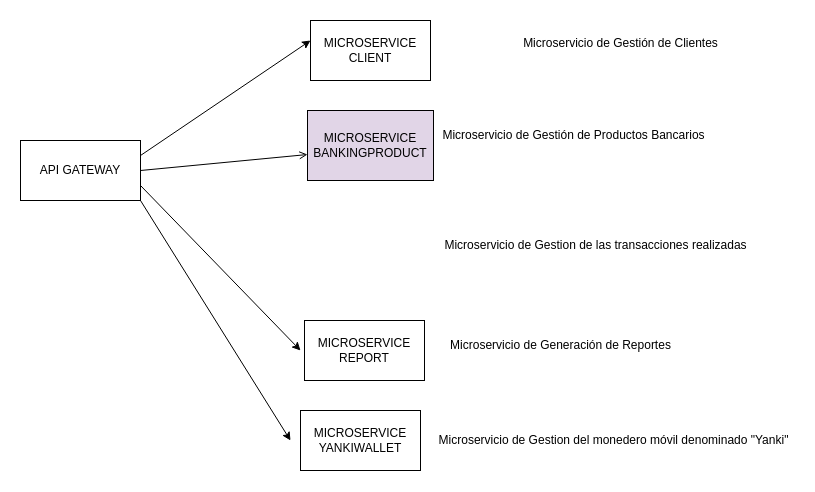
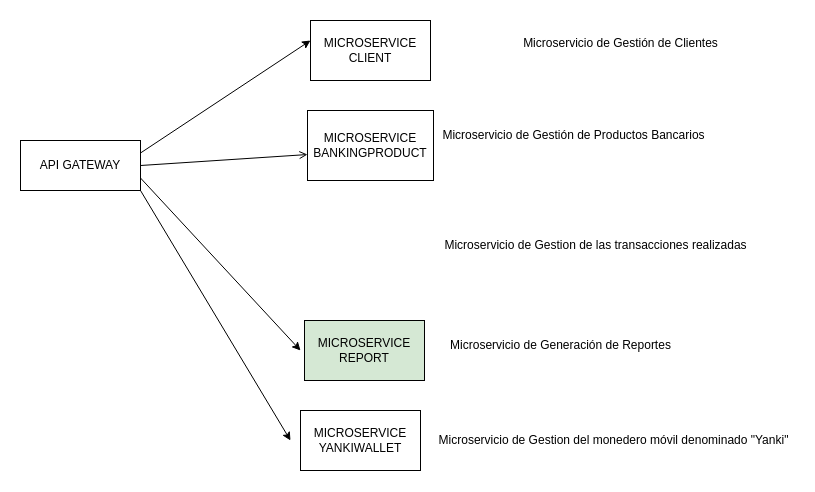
  <mxCell id="0" />
  <mxCell id="1" parent="0" />
- <mxCell id="2" value="API GATEWAY" style="rounded=0;whiteSpace=wrap;html=1;" vertex="1" parent="1"><mxGeometry x="20" y="140" width="120" height="60" as="geometry" /></mxCell>
+ <mxCell id="2" value="API GATEWAY" style="rounded=0;whiteSpace=wrap;html=1;" vertex="1" parent="1"><mxGeometry x="20" y="140" width="120" height="50" as="geometry" /></mxCell>
  <mxCell id="3" value="MICROSERVICE CLIENT" style="whiteSpace=wrap;html=1;rounded=0;" vertex="1" parent="1"><mxGeometry x="310" y="20" width="120" height="60" as="geometry" /></mxCell>
- <mxCell id="4" value="MICROSERVICE BANKINGPRODUCT" style="whiteSpace=wrap;html=1;rounded=0;fillColor=#e1d5e7;" vertex="1" parent="1"><mxGeometry x="307" y="110" width="126" height="70" as="geometry" /></mxCell>
+ <mxCell id="4" value="MICROSERVICE BANKINGPRODUCT" style="whiteSpace=wrap;html=1;rounded=0;" vertex="1" parent="1"><mxGeometry x="307" y="110" width="126" height="70" as="geometry" /></mxCell>
  <mxCell id="5" value="" style="endArrow=classic;html=1;rounded=0;exitX=1;exitY=0.25;exitDx=0;exitDy=0;" edge="1" parent="1" source="2"><mxGeometry width="50" height="50" relative="1" as="geometry"><mxPoint x="260" y="90" as="sourcePoint" /><mxPoint x="310" y="40" as="targetPoint" /></mxGeometry></mxCell>
  <mxCell id="6" value="" style="endArrow=open;html=1;rounded=0;exitX=1;exitY=0.5;exitDx=0;exitDy=0;entryX=0;entryY=0.629;entryDx=0;entryDy=0;entryPerimeter=0;" edge="1" parent="1" source="2" target="4"><mxGeometry width="50" height="50" relative="1" as="geometry"><mxPoint x="280" y="240" as="sourcePoint" /><mxPoint x="300" y="170" as="targetPoint" /></mxGeometry></mxCell>
- <mxCell id="7" value="MICROSERVICE REPORT" style="rounded=0;whiteSpace=wrap;html=1;" vertex="1" parent="1"><mxGeometry x="304" y="320" width="120" height="60" as="geometry" /></mxCell>
+ <mxCell id="7" value="MICROSERVICE REPORT" style="rounded=0;whiteSpace=wrap;html=1;fillColor=#d5e8d4;" vertex="1" parent="1"><mxGeometry x="304" y="320" width="120" height="60" as="geometry" /></mxCell>
  <mxCell id="8" value="" style="endArrow=classic;html=1;rounded=0;exitX=1;exitY=0.75;exitDx=0;exitDy=0;" edge="1" parent="1" source="2"><mxGeometry width="50" height="50" relative="1" as="geometry"><mxPoint x="280" y="240" as="sourcePoint" /><mxPoint x="300" y="350" as="targetPoint" /></mxGeometry></mxCell>
  <mxCell id="9" value="Microservicio de Gestión de Clientes" style="text;html=1;align=center;verticalAlign=middle;resizable=0;points=[];autosize=1;strokeColor=none;fillColor=none;" vertex="1" parent="1"><mxGeometry x="515" y="28" width="210" height="30" as="geometry" /></mxCell>
  <mxCell id="10" value="Microservicio de Gestión de Productos Bancarios" style="text;html=1;align=center;verticalAlign=middle;resizable=0;points=[];autosize=1;strokeColor=none;fillColor=none;" vertex="1" parent="1"><mxGeometry x="433" y="120" width="280" height="30" as="geometry" /></mxCell>
  <mxCell id="11" value="Microservicio de Generación de Reportes" style="text;html=1;align=center;verticalAlign=middle;resizable=0;points=[];autosize=1;strokeColor=none;fillColor=none;" vertex="1" parent="1"><mxGeometry x="440" y="330" width="240" height="30" as="geometry" /></mxCell>
  <mxCell id="12" value="" style="endArrow=classic;html=1;rounded=0;exitX=1;exitY=1;exitDx=0;exitDy=0;" edge="1" parent="1" source="2"><mxGeometry width="50" height="50" relative="1" as="geometry"><mxPoint x="260" y="350" as="sourcePoint" /><mxPoint x="290" y="440" as="targetPoint" /></mxGeometry></mxCell>
  <mxCell id="13" value="&lt;div&gt;MICROSERVICE&lt;/div&gt;&lt;div&gt;YANKIWALLET&lt;br&gt;&lt;/div&gt;" style="rounded=0;whiteSpace=wrap;html=1;" vertex="1" parent="1"><mxGeometry x="300" y="410" width="120" height="60" as="geometry" /></mxCell>
  <mxCell id="14" value="Microservicio de Gestion de las transacciones realizadas " style="text;html=1;align=center;verticalAlign=middle;resizable=0;points=[];autosize=1;strokeColor=none;fillColor=none;" vertex="1" parent="1"><mxGeometry x="435" y="230" width="320" height="30" as="geometry" /></mxCell>
  <mxCell id="15" value="Microservicio de Gestion del monedero móvil denominado &quot;Yanki&quot;" style="text;html=1;align=center;verticalAlign=middle;resizable=0;points=[];autosize=1;strokeColor=none;fillColor=none;" vertex="1" parent="1"><mxGeometry x="433" y="425" width="360" height="30" as="geometry" /></mxCell>
